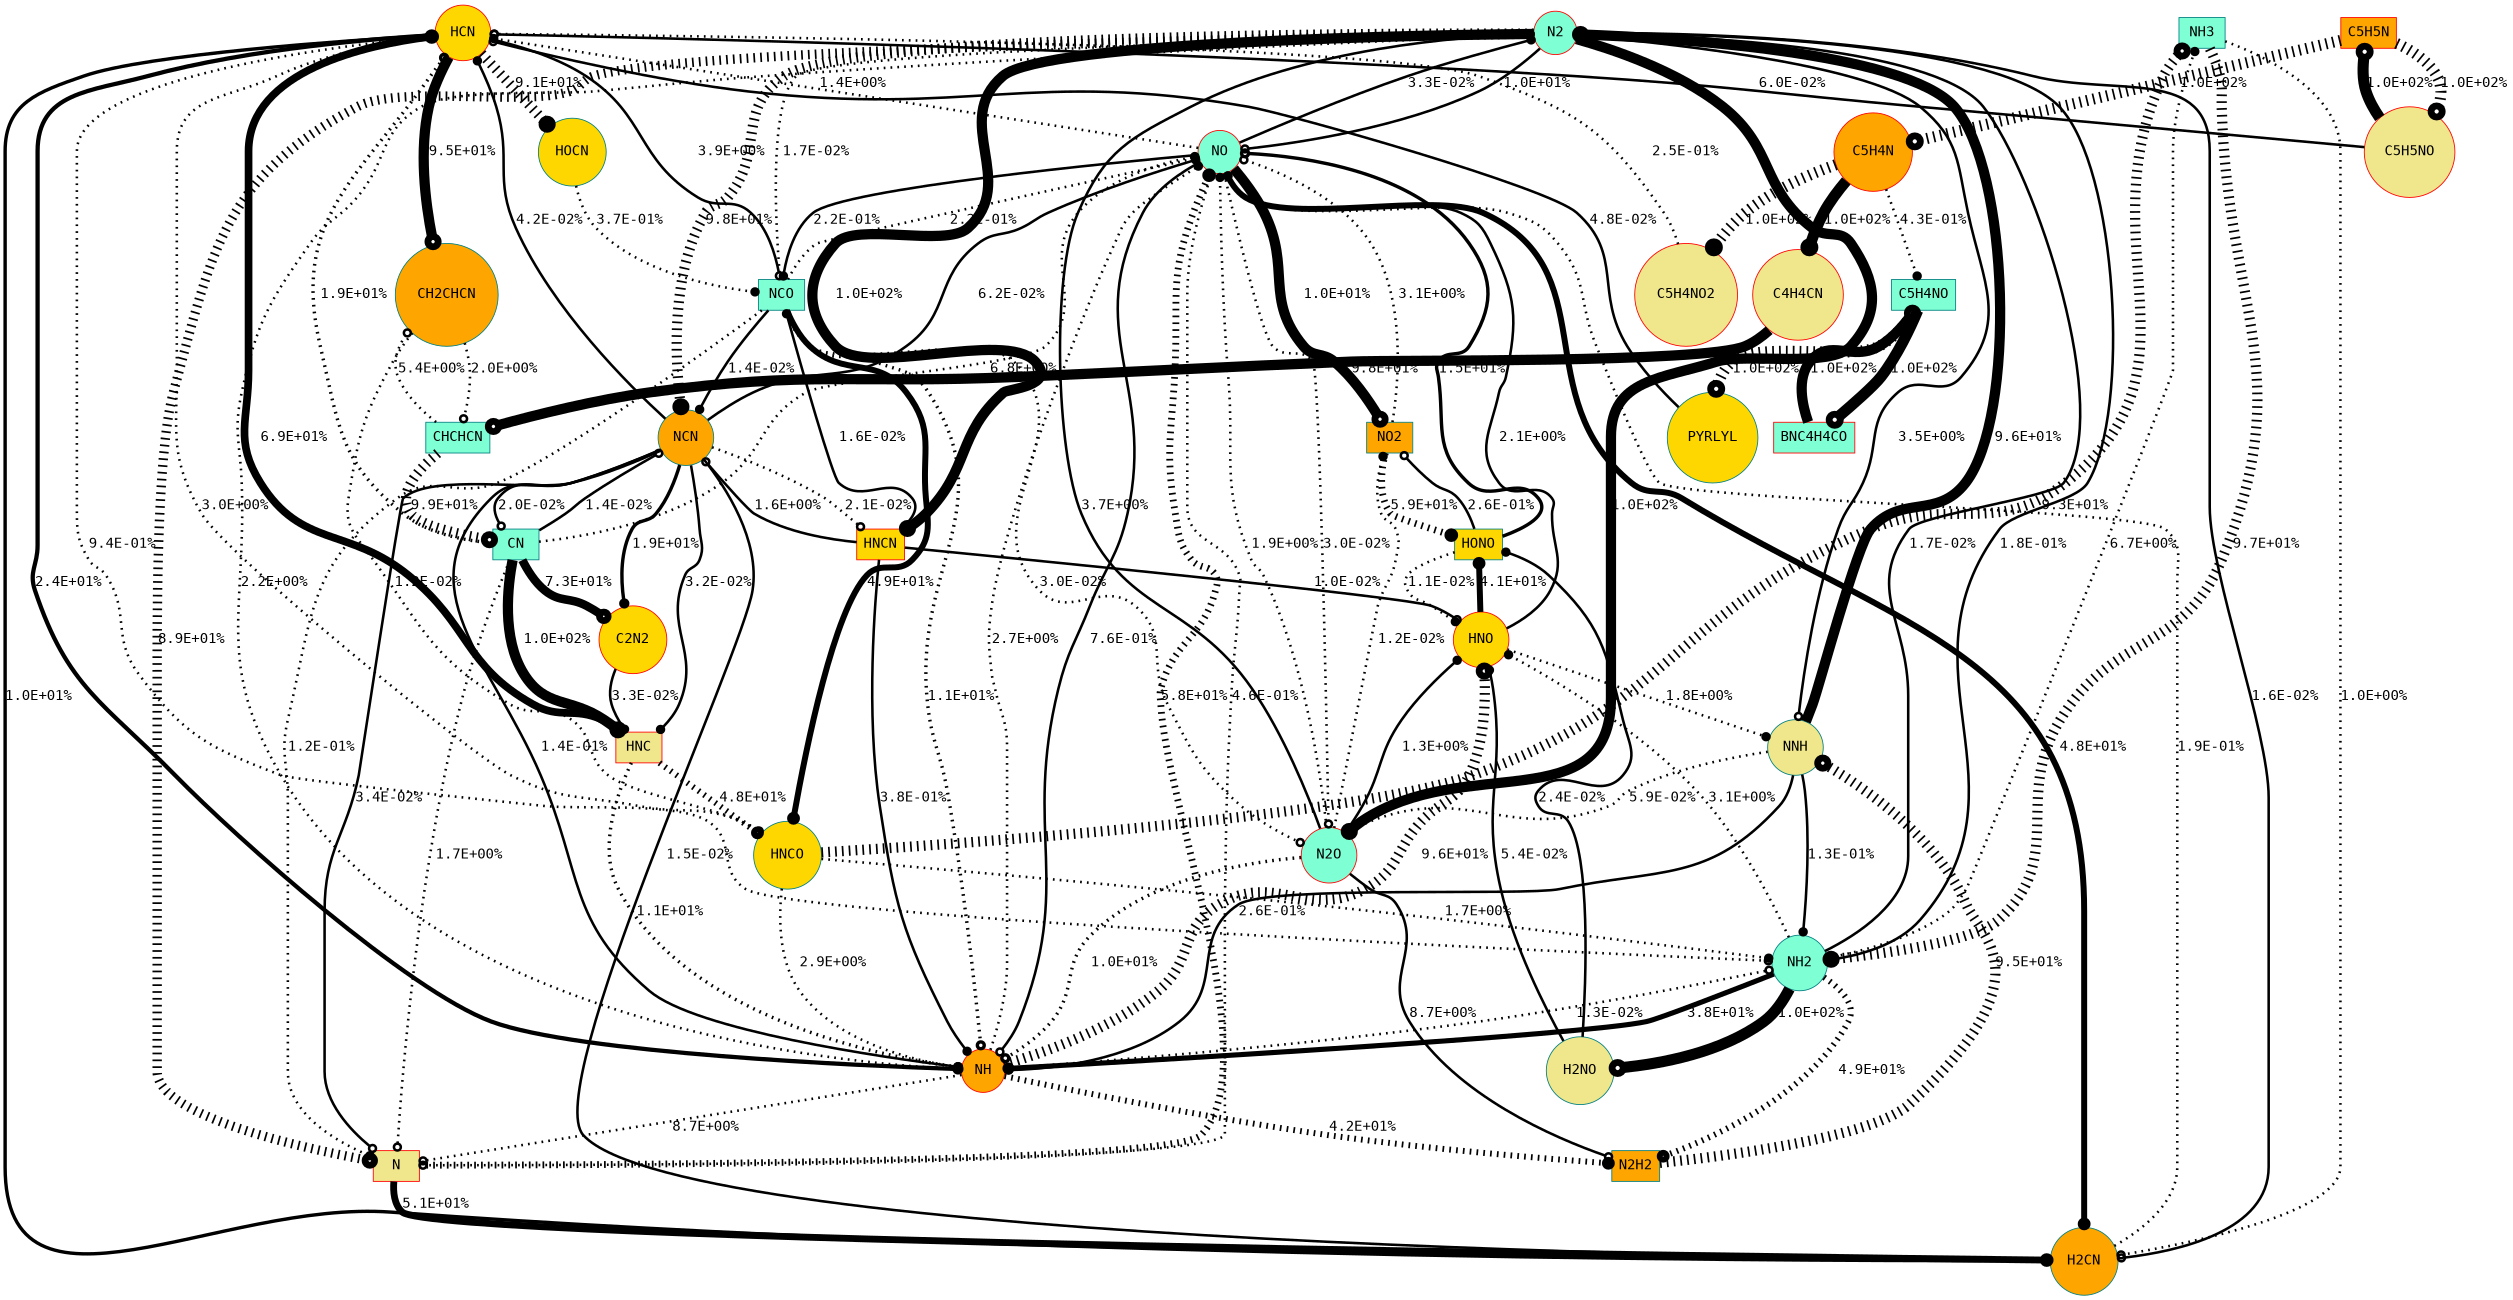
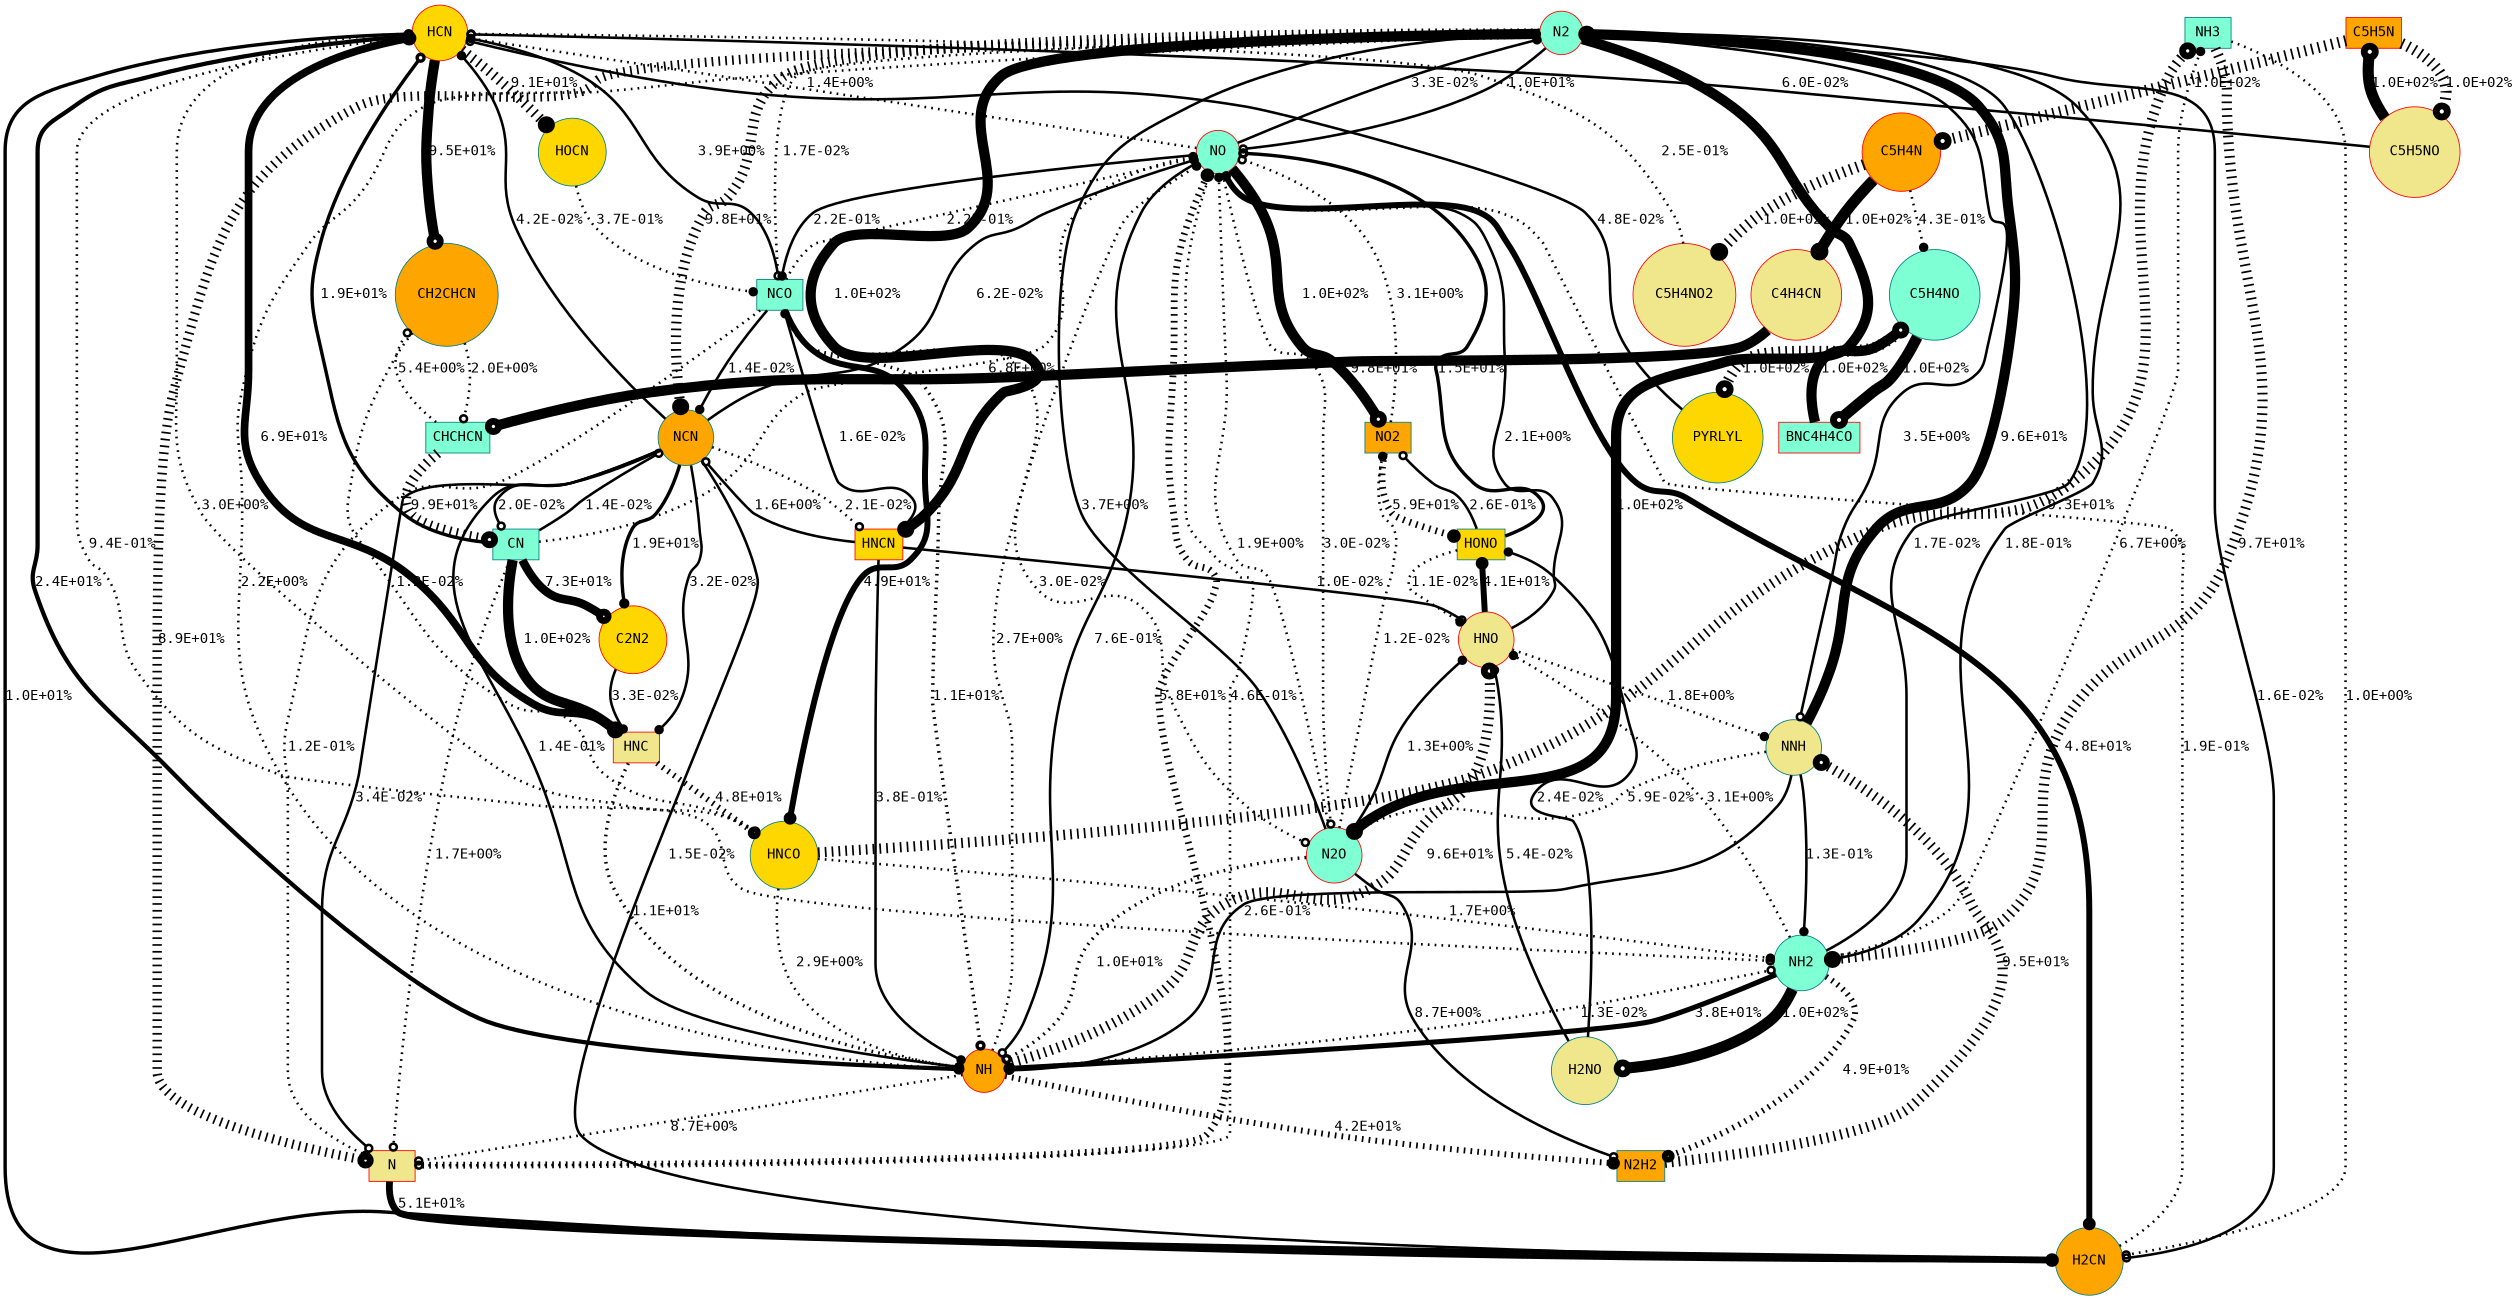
  digraph {
    b="0,0,1558,558"
    fontname="DejaVu Sans Mono"
    rankdir=TB
    splines=True
    node [color=teal fillcolor=aquamarine fontname="DejaVu Sans Mono" fontsize=16 shape=circle style=filled]
    edge [arrowhead=odot fontcolor=black fontname="DejaVu Sans Mono" fontsize=16 penwidth=3 style=solid]
    N2 [color=red]
    HCN [color=red fillcolor=gold]
    C5H5N [color=red fillcolor=orange shape=box]
    NH3 [shape=box]
    NO [color=red]
    NH [color=red fillcolor=orange]
    N [color=red fillcolor=khaki shape=box]
    N2O [color=red]
    H2CN [fillcolor=orange]
    NH2
    NCN [fillcolor=orange]
    NNH [fillcolor=khaki]
    HNCN [color=red fillcolor=gold shape=box]
    NCO [shape=box]
    HNCO [fillcolor=gold]
    CH2CHCN [fillcolor=orange]
    HOCN [fillcolor=gold]
    C5H4N [color=red fillcolor=orange]
    C5H5NO [color=red fillcolor=khaki]
    NO2 [fillcolor=orange shape=box]
    N2H2 [fillcolor=orange shape=box]
-   HNO [color=red fillcolor=gold]
+   HNO [color=red fillcolor=khaki]
    HONO [fillcolor=gold shape=box]
    H2NO [fillcolor=khaki]
    HNC [color=red fillcolor=khaki shape=box]
    CN [shape=box]
    C2N2 [color=red fillcolor=gold]
    CHCHCN [shape=box]
-   C5H4NO [shape=box]
+   C5H4NO
    C5H4NO2 [color=red fillcolor=khaki]
    C4H4CN [color=red fillcolor=khaki]
    PYRLYL [fillcolor=gold]
    BNC4H4CO [color=red shape=box]
    subgraph sub_1 {
      rank=source
      N2
      HCN
      C5H5N
      NH3
    }
    N2 -> NO [label="1.0E+01%"]
    N2 -> NH [label="2.2E+00%" style=dotted]
    N2 -> N [label="8.9E+01%" penwidth=11 style=dotted]
    N2 -> N2O [arrowhead=dot label="1.0E+02%" penwidth=12]
    N2 -> H2CN [label="1.6E-02%"]
    N2 -> NH2 [arrowhead=dot label="1.8E-01%"]
    N2 -> NCN [arrowhead=dot label="9.8E+01%" penwidth=12 style=dotted]
    N2 -> NNH [label="3.5E+00%"]
    N2 -> HNCN [arrowhead=dot label="1.0E+02%" penwidth=12]
    HCN -> NH [label="2.4E+01%" penwidth=5]
    HCN -> NH2 [label="9.4E-01%" style=dotted]
    HCN -> NCO [label="3.9E+00%"]
    HCN -> HNCO [label="3.0E+00%" style=dotted]
    HCN -> CH2CHCN [label="9.5E+01%" penwidth=12]
    HCN -> HOCN [arrowhead=dot label="9.1E+01%" penwidth=12 style=dotted]
    C5H5N -> C5H4N [label="1.0E+02%" penwidth=13 style=dotted]
    C5H5N -> C5H5NO [label="1.0E+02%" penwidth=13 style=dotted]
    NH3 -> H2CN [label="1.0E+00%" style=dotted]
    NH3 -> NH2 [arrowhead=dot label="9.7E+01%" penwidth=12 style=dotted]
    NO -> N2 [arrowhead=dot label="3.3E-02%"]
    NO -> HCN [arrowhead=dot label="1.4E+00%" style=dotted]
    NO -> NH [label="7.6E-01%"]
    NO -> N [label="4.6E-01%" style=dotted]
    NO -> N2O [label="3.0E-02%" style=dotted]
    NO -> H2CN [arrowhead=dot label="4.8E+01%" penwidth=7]
    NO -> NCO [arrowhead=dot label="2.2E-01%"]
-   NO -> NO2 [label="1.0E+01%" penwidth=12]
+   NO -> NO2 [label="1.0E+02%" penwidth=12]
    NH -> NO [arrowhead=dot label="2.7E+00%" style=dotted]
    NH -> N [label="8.7E+00%" style=dotted]
    NH -> NH2 [label="1.3E-02%" style=dotted]
    NH -> N2H2 [arrowhead=dot label="4.2E+01%" penwidth=7 style=dotted]
    NH -> HNO [label="9.6E+01%" penwidth=12 style=dotted]
    N -> NO [arrowhead=dot label="5.8E+01%" penwidth=8 style=dotted]
    N -> H2CN [label="5.1E+01%" penwidth=8]
    N2O -> N2 [arrowhead=dot label="3.7E+00%"]
    N2O -> NO [arrowhead=dot label="1.9E+00%" style=dotted]
    N2O -> NH [label="1.0E+01%" penwidth=4 style=dotted]
    N2O -> NO2 [arrowhead=dot label="1.2E-02%" style=dotted]
    N2O -> N2H2 [label="8.7E+00%"]
    N2O -> HNO [arrowhead=dot label="1.3E+00%"]
    H2CN -> HCN [arrowhead=dot label="1.0E+01%" penwidth=4]
    H2CN -> NO [label="1.9E-01%" style=dotted]
    NH2 -> N2 [arrowhead=dot label="1.7E-02%"]
    NH2 -> NH3 [arrowhead=dot label="6.7E+00%" style=dotted]
    NH2 -> NH [arrowhead=dot label="3.8E+01%" penwidth=6]
    NH2 -> N2H2 [label="4.9E+01%" penwidth=7 style=dotted]
    NH2 -> HNO [arrowhead=dot label="3.1E+00%" style=dotted]
    NH2 -> H2NO [label="1.0E+02%" penwidth=13]
    NCN -> HCN [arrowhead=dot label="4.2E-02%"]
    NCN -> NO [arrowhead=dot label="6.2E-02%"]
    NCN -> NH [arrowhead=dot label="1.4E-01%"]
    NCN -> N [label="3.4E-02%"]
    NCN -> H2CN [label="1.5E-02%"]
    NCN -> HNCN [label="2.1E-02%" style=dotted]
    NCN -> HNC [arrowhead=dot label="3.2E-02%"]
    NCN -> CN [label="2.0E-02%"]
    NCN -> C2N2 [arrowhead=dot label="1.9E+01%" penwidth=4]
    NNH -> N2 [arrowhead=dot label="9.6E+01%" penwidth=12]
    NNH -> NH [arrowhead=dot label="2.6E-01%"]
    NNH -> N2O [label="5.9E-02%" style=dotted]
    NNH -> NH2 [arrowhead=dot label="1.3E-01%"]
    HNCN -> NH [arrowhead=dot label="3.8E-01%"]
    HNCN -> NCN [label="1.6E+00%"]
    HNCN -> NCO [arrowhead=dot label="1.6E-02%"]
    HNCN -> HNO [label="1.0E-02%"]
    NCO -> N2 [label="1.7E-02%" style=dotted]
    NCO -> NO [label="2.2E-01%" style=dotted]
    NCO -> NH [label="1.1E+01%" penwidth=4 style=dotted]
    NCO -> N [label="1.2E-01%" style=dotted]
    NCO -> N2O [label="3.0E-02%" style=dotted]
    NCO -> NCN [arrowhead=dot label="1.4E-02%"]
    NCO -> HNCO [arrowhead=dot label="4.9E+01%" penwidth=7]
    HNCO -> NH3 [label="9.3E+01%" penwidth=12 style=dotted]
    HNCO -> NH [label="2.9E+00%" style=dotted]
    HNCO -> NH2 [arrowhead=dot label="1.7E+00%" style=dotted]
    CH2CHCN -> HNCO [label="1.2E-02%" style=dotted]
    CH2CHCN -> CHCHCN [label="2.0E+00%" style=dotted]
    HOCN -> NCO [arrowhead=dot label="3.7E-01%" style=dotted]
    C5H4N -> C5H4NO [arrowhead=dot label="4.3E-01%" style=dotted]
    C5H4N -> C5H4NO2 [arrowhead=dot label="1.0E+02%" penwidth=13 style=dotted]
    C5H4N -> C4H4CN [arrowhead=dot label="1.0E+02%" penwidth=13]
    C5H5NO -> HCN [label="6.0E-02%"]
    C5H5NO -> C5H5N [label="1.0E+02%" penwidth=13]
    NO2 -> NO [label="3.1E+00%" style=dotted]
    NO2 -> HONO [arrowhead=dot label="5.9E+01%" penwidth=8 style=dotted]
    N2H2 -> NNH [label="9.5E+01%" penwidth=12 style=dotted]
    HNO -> NO [arrowhead=dot label="2.1E+00%"]
    HNO -> NNH [arrowhead=dot label="1.8E+00%" style=dotted]
    HNO -> HONO [arrowhead=dot label="4.1E+01%" penwidth=7]
    HONO -> NO [label="1.5E+01%" penwidth=4]
    HONO -> NO2 [label="2.6E-01%"]
    HONO -> HNO [arrowhead=dot label="1.1E-02%" style=dotted]
    H2NO -> HNO [label="5.4E-02%"]
    H2NO -> HONO [arrowhead=dot label="2.4E-02%"]
    HNC -> HCN [label="6.9E+01%" penwidth=9]
    HNC -> NH [arrowhead=dot label="1.1E+01%" penwidth=4 style=dotted]
    HNC -> HNCO [label="4.8E+01%" penwidth=7 style=dotted]
-   CN -> HCN [label="1.9E+01%" penwidth=4 style=dotted]
+   CN -> HCN [label="1.9E+01%" penwidth=4]
    CN -> NO [arrowhead=dot label="6.8E+00%" style=dotted]
    CN -> N [label="1.7E+00%" style=dotted]
    CN -> NCN [label="1.4E-02%"]
    CN -> HNC [arrowhead=dot label="1.0E+02%" penwidth=12]
    CN -> C2N2 [label="7.3E+01%" penwidth=10]
    C2N2 -> HNC [arrowhead=dot label="3.3E-02%"]
    CHCHCN -> CH2CHCN [label="5.4E+00%" style=dotted]
    CHCHCN -> CN [label="9.9E+01%" penwidth=12 style=dotted]
    C5H4NO -> PYRLYL [label="1.0E+02%" penwidth=13 style=dotted]
    C5H4NO -> BNC4H4CO [label="1.0E+02%" penwidth=13]
    C5H4NO2 -> HCN [label="2.5E-01%" style=dotted]
    C4H4CN -> CHCHCN [label="9.8E+01%" penwidth=12]
    PYRLYL -> HCN [label="4.8E-02%"]
    BNC4H4CO -> C5H4NO [label="1.0E+02%" penwidth=12]
  }
